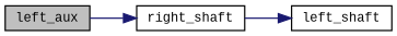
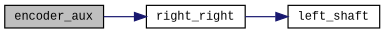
  digraph {
    fontname="Liberation Mono"
    rankdir=LR
    node [color=black fillcolor=white fontname="Liberation Mono" fontsize=10 shape=record style=filled]
    edge [color=midnightblue fontname="Liberation Mono" fontsize=10 labelfontname=Helvetica labelfontsize=10 style=solid]
-   n1 [fillcolor=grey75 fontcolor=black height=0.2 label=left_aux width=0.4]
-   n2 [height=0.2 label=right_shaft width=0.4]
+   n1 [fillcolor=grey75 fontcolor=black height=0.2 label=encoder_aux width=0.4]
+   n2 [height=0.2 label=right_right width=0.4]
    n3 [height=0.2 label=left_shaft width=0.4]
    n1 -> n2
    n2 -> n3
  }
